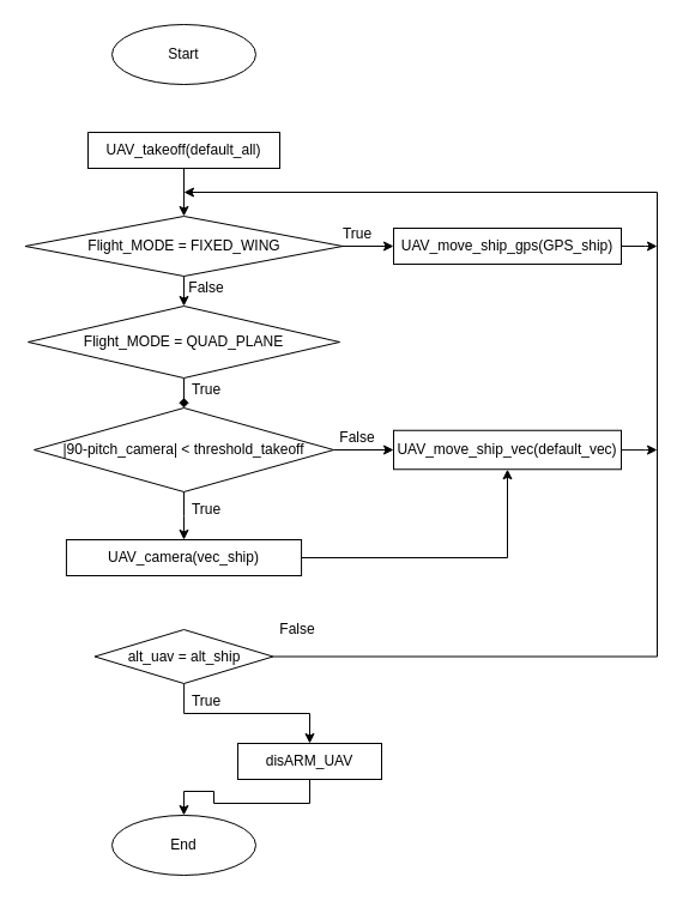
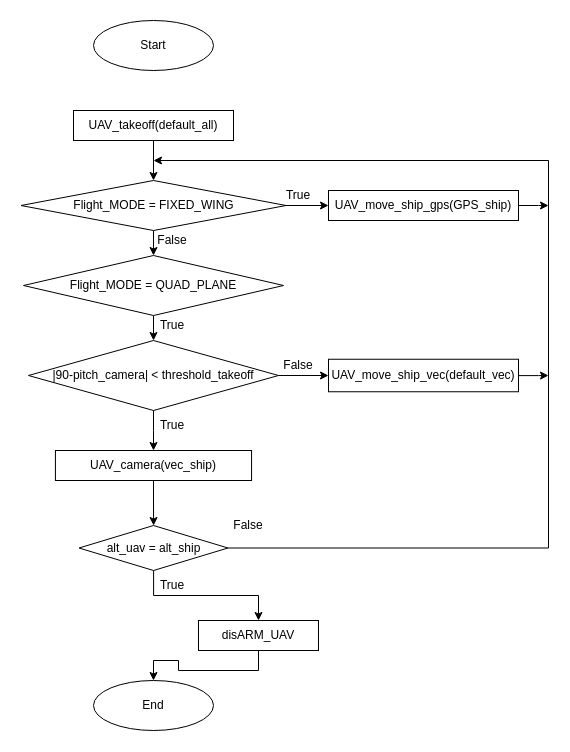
  <mxCell id="0" />
  <mxCell id="1" parent="0" />
  <mxCell id="2" value="Start" style="ellipse;whiteSpace=wrap;html=1;" vertex="1" parent="1"><mxGeometry x="92.99" y="20" width="120" height="50" as="geometry" /></mxCell>
  <mxCell id="3" style="edgeStyle=orthogonalEdgeStyle;rounded=0;orthogonalLoop=1;jettySize=auto;html=1;" edge="1" parent="1" source="4" target="9"><mxGeometry relative="1" as="geometry" /></mxCell>
  <mxCell id="4" value="UAV_takeoff(default_all)" style="rounded=0;whiteSpace=wrap;html=1;" vertex="1" parent="1"><mxGeometry x="73" y="110" width="160" height="30" as="geometry" /></mxCell>
  <mxCell id="5" style="edgeStyle=orthogonalEdgeStyle;rounded=0;orthogonalLoop=1;jettySize=auto;html=1;" edge="1" parent="1" source="6"><mxGeometry relative="1" as="geometry"><mxPoint x="548" y="205" as="targetPoint" /></mxGeometry></mxCell>
  <mxCell id="6" value="UAV_move_ship_gps(GPS_ship)" style="rounded=0;whiteSpace=wrap;html=1;" vertex="1" parent="1"><mxGeometry x="328" y="190" width="190" height="30" as="geometry" /></mxCell>
  <mxCell id="7" value="" style="edgeStyle=orthogonalEdgeStyle;rounded=0;orthogonalLoop=1;jettySize=auto;html=1;" edge="1" parent="1" source="9" target="6"><mxGeometry relative="1" as="geometry" /></mxCell>
  <mxCell id="8" style="edgeStyle=orthogonalEdgeStyle;rounded=0;orthogonalLoop=1;jettySize=auto;html=1;entryX=0.5;entryY=0;entryDx=0;entryDy=0;" edge="1" parent="1" source="9" target="11"><mxGeometry relative="1" as="geometry" /></mxCell>
  <mxCell id="9" value="Flight_MODE = FIXED_WING" style="rhombus;whiteSpace=wrap;html=1;" vertex="1" parent="1"><mxGeometry x="20.5" y="180" width="265" height="50" as="geometry" /></mxCell>
- <mxCell id="10" value="" style="edgeStyle=orthogonalEdgeStyle;rounded=0;orthogonalLoop=1;jettySize=auto;html=1;endArrow=diamond;" edge="1" parent="1" source="11" target="16"><mxGeometry relative="1" as="geometry" /></mxCell>
+ <mxCell id="10" value="" style="edgeStyle=orthogonalEdgeStyle;rounded=0;orthogonalLoop=1;jettySize=auto;html=1;" edge="1" parent="1" source="11" target="16"><mxGeometry relative="1" as="geometry" /></mxCell>
  <mxCell id="11" value="Flight_MODE = QUAD_PLANE" style="rhombus;whiteSpace=wrap;html=1;" vertex="1" parent="1"><mxGeometry x="23" y="255" width="260" height="60" as="geometry" /></mxCell>
- <mxCell id="12" style="edgeStyle=orthogonalEdgeStyle;rounded=0;orthogonalLoop=1;jettySize=auto;html=1;" edge="1" parent="1" source="13" target="23"><mxGeometry relative="1" as="geometry" /></mxCell>
+ <mxCell id="12" style="edgeStyle=orthogonalEdgeStyle;rounded=0;orthogonalLoop=1;jettySize=auto;html=1;" edge="1" parent="1" source="13" target="19"><mxGeometry relative="1" as="geometry" /></mxCell>
  <mxCell id="13" value="UAV_camera(vec_ship)" style="rounded=0;whiteSpace=wrap;html=1;" vertex="1" parent="1"><mxGeometry x="54.94" y="450" width="196.12" height="30" as="geometry" /></mxCell>
  <mxCell id="14" style="edgeStyle=orthogonalEdgeStyle;rounded=0;orthogonalLoop=1;jettySize=auto;html=1;entryX=0;entryY=0.5;entryDx=0;entryDy=0;" edge="1" parent="1" source="16" target="23"><mxGeometry relative="1" as="geometry" /></mxCell>
  <mxCell id="15" style="edgeStyle=orthogonalEdgeStyle;rounded=0;orthogonalLoop=1;jettySize=auto;html=1;" edge="1" parent="1" source="16" target="13"><mxGeometry relative="1" as="geometry" /></mxCell>
  <mxCell id="16" value="|90-pitch_camera| &amp;lt; threshold_takeoff" style="rhombus;whiteSpace=wrap;html=1;" vertex="1" parent="1"><mxGeometry x="28" y="340" width="250" height="70" as="geometry" /></mxCell>
  <mxCell id="17" style="edgeStyle=orthogonalEdgeStyle;rounded=0;orthogonalLoop=1;jettySize=auto;html=1;" edge="1" parent="1" source="19" target="21"><mxGeometry relative="1" as="geometry" /></mxCell>
  <mxCell id="18" style="edgeStyle=orthogonalEdgeStyle;rounded=0;orthogonalLoop=1;jettySize=auto;html=1;exitX=1;exitY=0.5;exitDx=0;exitDy=0;" edge="1" parent="1" source="19"><mxGeometry relative="1" as="geometry"><mxPoint x="153" y="160" as="targetPoint" /><Array as="points"><mxPoint x="548" y="548" /><mxPoint x="548" y="160" /></Array></mxGeometry></mxCell>
  <mxCell id="19" value="alt_uav = alt_ship" style="rhombus;whiteSpace=wrap;html=1;" vertex="1" parent="1"><mxGeometry x="78.56" y="525" width="148.88" height="45" as="geometry" /></mxCell>
  <mxCell id="20" style="edgeStyle=orthogonalEdgeStyle;rounded=0;orthogonalLoop=1;jettySize=auto;html=1;" edge="1" parent="1" source="21" target="31"><mxGeometry relative="1" as="geometry" /></mxCell>
  <mxCell id="21" value="disARM_UAV" style="rounded=0;whiteSpace=wrap;html=1;" vertex="1" parent="1"><mxGeometry x="197.99" y="620" width="120" height="30" as="geometry" /></mxCell>
  <mxCell id="22" style="edgeStyle=orthogonalEdgeStyle;rounded=0;orthogonalLoop=1;jettySize=auto;html=1;" edge="1" parent="1" source="23"><mxGeometry relative="1" as="geometry"><mxPoint x="548" y="375" as="targetPoint" /></mxGeometry></mxCell>
  <mxCell id="23" value="UAV_move_ship_vec(default_vec)" style="rounded=0;whiteSpace=wrap;html=1;" vertex="1" parent="1"><mxGeometry x="328" y="358.75" width="190" height="32.5" as="geometry" /></mxCell>
  <mxCell id="24" value="True" style="text;html=1;strokeColor=none;fillColor=none;align=center;verticalAlign=middle;whiteSpace=wrap;rounded=0;" vertex="1" parent="1"><mxGeometry x="268" y="180" width="60" height="30" as="geometry" /></mxCell>
  <mxCell id="25" value="False" style="text;html=1;strokeColor=none;fillColor=none;align=center;verticalAlign=middle;whiteSpace=wrap;rounded=0;" vertex="1" parent="1"><mxGeometry x="142" y="225" width="60" height="30" as="geometry" /></mxCell>
  <mxCell id="26" value="True" style="text;html=1;strokeColor=none;fillColor=none;align=center;verticalAlign=middle;whiteSpace=wrap;rounded=0;" vertex="1" parent="1"><mxGeometry x="142" y="310" width="60" height="30" as="geometry" /></mxCell>
  <mxCell id="27" value="True" style="text;html=1;strokeColor=none;fillColor=none;align=center;verticalAlign=middle;whiteSpace=wrap;rounded=0;" vertex="1" parent="1"><mxGeometry x="142" y="410" width="60" height="30" as="geometry" /></mxCell>
  <mxCell id="28" value="True" style="text;html=1;strokeColor=none;fillColor=none;align=center;verticalAlign=middle;whiteSpace=wrap;rounded=0;" vertex="1" parent="1"><mxGeometry x="142" y="570" width="60" height="30" as="geometry" /></mxCell>
  <mxCell id="29" value="False" style="text;html=1;strokeColor=none;fillColor=none;align=center;verticalAlign=middle;whiteSpace=wrap;rounded=0;" vertex="1" parent="1"><mxGeometry x="218" y="510" width="60" height="30" as="geometry" /></mxCell>
  <mxCell id="30" value="False" style="text;html=1;strokeColor=none;fillColor=none;align=center;verticalAlign=middle;whiteSpace=wrap;rounded=0;" vertex="1" parent="1"><mxGeometry x="268" y="350" width="60" height="30" as="geometry" /></mxCell>
  <mxCell id="31" value="End" style="ellipse;whiteSpace=wrap;html=1;" vertex="1" parent="1"><mxGeometry x="92.99" y="680" width="120" height="50" as="geometry" /></mxCell>
